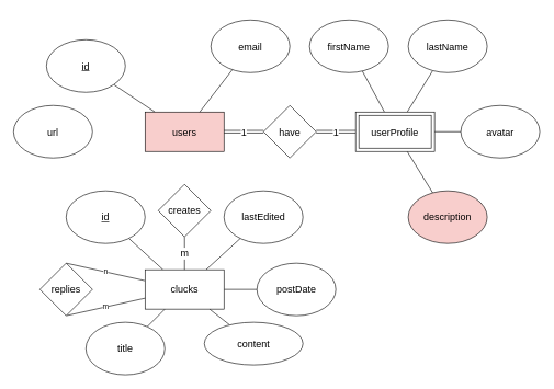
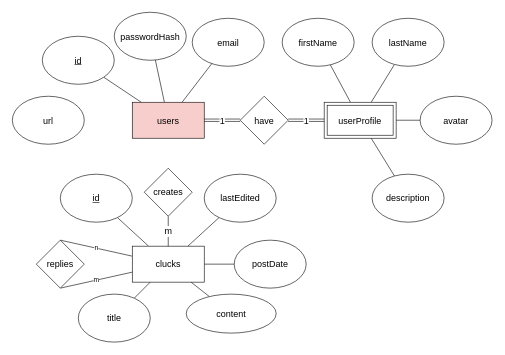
  <mxCell id="0" />
  <mxCell id="1" parent="0" />
  <mxCell id="2" style="edgeStyle=none;orthogonalLoop=1;jettySize=auto;html=1;endArrow=none;" edge="1" parent="1" source="4" target="25"><mxGeometry relative="1" as="geometry" /></mxCell>
+ <mxCell id="3" style="edgeStyle=none;orthogonalLoop=1;jettySize=auto;html=1;endArrow=none;" edge="1" parent="1" source="4" target="24"><mxGeometry relative="1" as="geometry" /></mxCell>
  <mxCell id="4" value="users" style="rounded=0;whiteSpace=wrap;html=1;fontSize=15;fillColor=#f8cecc;" parent="1" vertex="1"><mxGeometry x="220" y="170" width="120" height="60" as="geometry" /></mxCell>
  <mxCell id="5" value="" style="edgeStyle=none;orthogonalLoop=1;jettySize=auto;html=1;endArrow=none;" edge="1" parent="1" source="9" target="27"><mxGeometry relative="1" as="geometry" /></mxCell>
  <mxCell id="6" value="" style="edgeStyle=none;orthogonalLoop=1;jettySize=auto;html=1;endArrow=none;" edge="1" parent="1" source="9" target="28"><mxGeometry relative="1" as="geometry" /></mxCell>
  <mxCell id="7" value="" style="edgeStyle=none;orthogonalLoop=1;jettySize=auto;html=1;endArrow=none;" edge="1" parent="1" source="9" target="29"><mxGeometry relative="1" as="geometry" /></mxCell>
  <mxCell id="8" value="" style="edgeStyle=none;orthogonalLoop=1;jettySize=auto;html=1;endArrow=none;" edge="1" parent="1" source="9" target="30"><mxGeometry relative="1" as="geometry" /></mxCell>
  <mxCell id="9" value="userProfile" style="shape=ext;margin=3;double=1;whiteSpace=wrap;html=1;align=center;fontSize=15;" parent="1" vertex="1"><mxGeometry x="540" y="170" width="120" height="60" as="geometry" /></mxCell>
  <mxCell id="10" value="1" style="edgeStyle=none;orthogonalLoop=1;jettySize=auto;html=1;endArrow=none;shape=link;fontSize=15;" parent="1" source="11" target="9" edge="1"><mxGeometry relative="1" as="geometry" /></mxCell>
  <mxCell id="11" value="have" style="rhombus;whiteSpace=wrap;html=1;rounded=0;fontSize=15;" parent="1" vertex="1"><mxGeometry x="400" y="160" width="80" height="80" as="geometry" /></mxCell>
  <mxCell id="12" value="1" style="endArrow=none;html=1;shape=link;fontSize=15;" parent="1" source="4" target="11" edge="1"><mxGeometry width="50" height="50" relative="1" as="geometry"><mxPoint x="670" y="470" as="sourcePoint" /><mxPoint x="720" y="420" as="targetPoint" /></mxGeometry></mxCell>
  <mxCell id="13" value="n" style="edgeStyle=none;orthogonalLoop=1;jettySize=auto;html=1;endArrow=none;entryX=0.5;entryY=0;entryDx=0;entryDy=0;" edge="1" parent="1" source="19" target="32"><mxGeometry relative="1" as="geometry" /></mxCell>
  <mxCell id="14" value="" style="edgeStyle=none;orthogonalLoop=1;jettySize=auto;html=1;endArrow=none;" edge="1" parent="1" source="19" target="33"><mxGeometry relative="1" as="geometry" /></mxCell>
  <mxCell id="15" value="" style="edgeStyle=none;orthogonalLoop=1;jettySize=auto;html=1;endArrow=none;" edge="1" parent="1" source="19" target="34"><mxGeometry relative="1" as="geometry" /></mxCell>
  <mxCell id="16" value="" style="edgeStyle=none;orthogonalLoop=1;jettySize=auto;html=1;endArrow=none;" edge="1" parent="1" source="19" target="35"><mxGeometry relative="1" as="geometry" /></mxCell>
  <mxCell id="17" value="" style="edgeStyle=none;orthogonalLoop=1;jettySize=auto;html=1;endArrow=none;" edge="1" parent="1" source="19" target="36"><mxGeometry relative="1" as="geometry" /></mxCell>
  <mxCell id="18" value="" style="edgeStyle=none;orthogonalLoop=1;jettySize=auto;html=1;endArrow=none;" edge="1" parent="1" source="19" target="37"><mxGeometry relative="1" as="geometry" /></mxCell>
  <mxCell id="19" value="clucks" style="rounded=0;whiteSpace=wrap;html=1;fontSize=15;" parent="1" vertex="1"><mxGeometry x="220" y="410" width="120" height="60" as="geometry" /></mxCell>
  <mxCell id="20" value="m" style="edgeStyle=none;orthogonalLoop=1;jettySize=auto;html=1;endArrow=none;fontSize=15;" parent="1" source="21" target="19" edge="1"><mxGeometry relative="1" as="geometry" /></mxCell>
  <mxCell id="21" value="creates" style="rhombus;whiteSpace=wrap;html=1;rounded=0;fontSize=15;" parent="1" vertex="1"><mxGeometry x="240" y="280" width="80" height="80" as="geometry" /></mxCell>
  <mxCell id="22" value="email" style="ellipse;whiteSpace=wrap;html=1;rounded=0;fontSize=15;" vertex="1" parent="1"><mxGeometry x="320" y="30" width="120" height="80" as="geometry" /></mxCell>
  <mxCell id="23" value="" style="endArrow=none;html=1;" edge="1" parent="1" source="4" target="22"><mxGeometry width="50" height="50" relative="1" as="geometry"><mxPoint x="440" y="260" as="sourcePoint" /><mxPoint x="490" y="210" as="targetPoint" /></mxGeometry></mxCell>
+ <mxCell id="24" value="passwordHash" style="ellipse;whiteSpace=wrap;html=1;rounded=0;fontSize=15;" vertex="1" parent="1"><mxGeometry x="190" y="20" width="120" height="80" as="geometry" /></mxCell>
  <mxCell id="25" value="&lt;u&gt;id&lt;/u&gt;" style="ellipse;whiteSpace=wrap;html=1;rounded=0;fontSize=15;" vertex="1" parent="1"><mxGeometry x="70" y="60" width="120" height="80" as="geometry" /></mxCell>
  <mxCell id="26" value="url" style="ellipse;whiteSpace=wrap;html=1;rounded=0;fontSize=15;" vertex="1" parent="1"><mxGeometry x="20" y="160" width="120" height="80" as="geometry" /></mxCell>
  <mxCell id="27" value="firstName" style="ellipse;whiteSpace=wrap;html=1;fontSize=15;" vertex="1" parent="1"><mxGeometry x="470" y="30" width="120" height="80" as="geometry" /></mxCell>
  <mxCell id="28" value="lastName" style="ellipse;whiteSpace=wrap;html=1;fontSize=15;" vertex="1" parent="1"><mxGeometry x="620" y="30" width="120" height="80" as="geometry" /></mxCell>
- <mxCell id="29" value="description" style="ellipse;whiteSpace=wrap;html=1;fontSize=15;fillColor=#f8cecc;" vertex="1" parent="1"><mxGeometry x="620" y="290" width="120" height="80" as="geometry" /></mxCell>
+ <mxCell id="29" value="description" style="ellipse;whiteSpace=wrap;html=1;fontSize=15;" vertex="1" parent="1"><mxGeometry x="620" y="290" width="120" height="80" as="geometry" /></mxCell>
  <mxCell id="30" value="avatar" style="ellipse;whiteSpace=wrap;html=1;fontSize=15;" vertex="1" parent="1"><mxGeometry x="700" y="160" width="120" height="80" as="geometry" /></mxCell>
  <mxCell id="31" value="m" style="edgeStyle=none;orthogonalLoop=1;jettySize=auto;html=1;endArrow=none;exitX=0.5;exitY=1;exitDx=0;exitDy=0;" edge="1" parent="1" source="32" target="19"><mxGeometry relative="1" as="geometry" /></mxCell>
  <mxCell id="32" value="replies" style="rhombus;whiteSpace=wrap;html=1;rounded=0;fontSize=15;" vertex="1" parent="1"><mxGeometry x="60" y="400" width="80" height="80" as="geometry" /></mxCell>
  <mxCell id="33" value="&lt;u&gt;id&lt;/u&gt;" style="ellipse;whiteSpace=wrap;html=1;rounded=0;fontSize=15;" vertex="1" parent="1"><mxGeometry x="100" y="290" width="120" height="80" as="geometry" /></mxCell>
  <mxCell id="34" value="title" style="ellipse;whiteSpace=wrap;html=1;rounded=0;fontSize=15;" vertex="1" parent="1"><mxGeometry x="130" y="490" width="120" height="80" as="geometry" /></mxCell>
  <mxCell id="35" value="content" style="ellipse;whiteSpace=wrap;html=1;rounded=0;fontSize=15;" vertex="1" parent="1"><mxGeometry x="310" y="490" width="150" height="65" as="geometry" /></mxCell>
  <mxCell id="36" value="postDate" style="ellipse;whiteSpace=wrap;html=1;rounded=0;fontSize=15;" vertex="1" parent="1"><mxGeometry x="390" y="400" width="120" height="80" as="geometry" /></mxCell>
  <mxCell id="37" value="lastEdited" style="ellipse;whiteSpace=wrap;html=1;rounded=0;fontSize=15;" vertex="1" parent="1"><mxGeometry x="340" y="290" width="120" height="80" as="geometry" /></mxCell>
